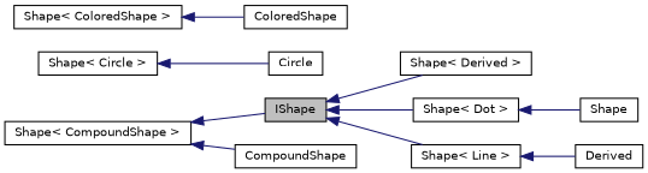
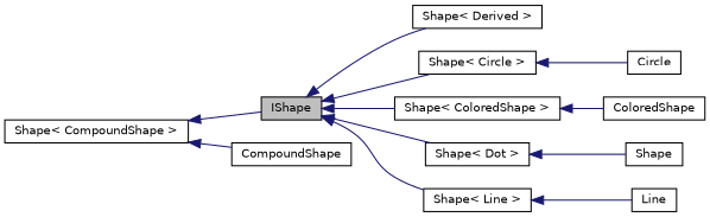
  digraph {
    rankdir=LR
    node [color=black fillcolor=white fontname=Helvetica fontsize=10 shape=record style=filled]
    edge [color=midnightblue dir=back fontname=Helvetica fontsize=10 labelfontname=Helvetica labelfontsize=10 style=solid]
    n1 [fillcolor=grey75 fontcolor=black height=0.2 label=IShape width=0.4]
    n2 [height=0.2 label="Shape\< Derived \>" width=0.4]
    n3 [height=0.2 label="Shape\< Circle \>" width=0.4]
    n4 [height=0.2 label="Shape\< ColoredShape \>" width=0.4]
    n5 [height=0.2 label="Shape\< Dot \>" width=0.4]
    n6 [height=0.2 label="Shape\< Line \>" width=0.4]
    n7 [height=0.2 label=Circle width=0.4]
    n8 [height=0.2 label=ColoredShape width=0.4]
    n9 [height=0.2 label="Shape\< CompoundShape \>" width=0.4]
    n10 [height=0.2 label=CompoundShape width=0.4]
    n11 [height=0.2 label=Shape width=0.4]
-   n12 [height=0.2 label=Derived width=0.4]
+   n12 [height=0.2 label=Line width=0.4]
    n1 -> n2
+   n1 -> n3
+   n1 -> n4
    n1 -> n5
    n1 -> n6
    n3 -> n7
    n4 -> n8
    n5 -> n11
    n6 -> n12
    n9 -> n1
    n9 -> n10
  }
